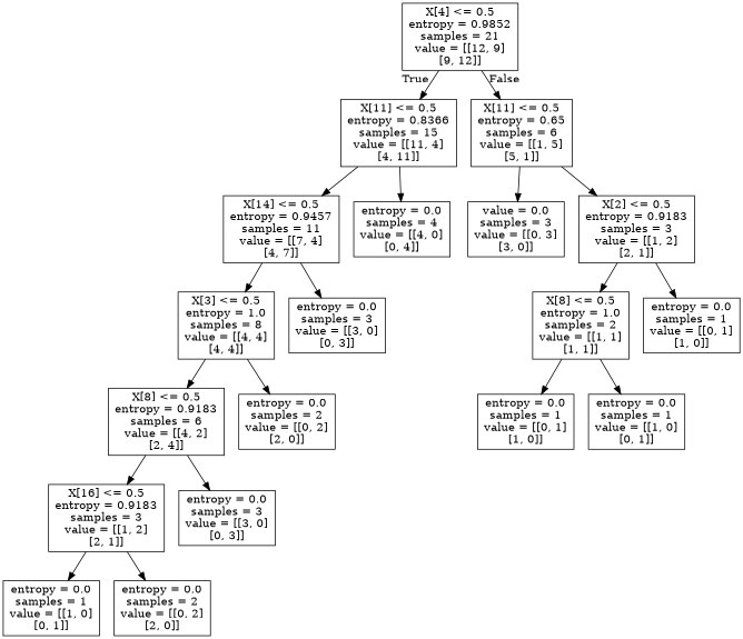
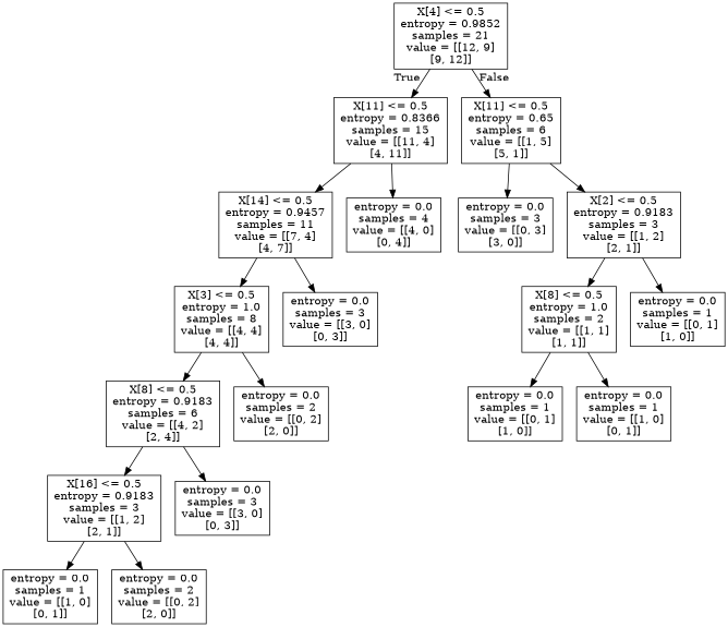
  digraph {
    node [shape=box]
    n1 [label="X[4] <= 0.5\nentropy = 0.9852\nsamples = 21\nvalue = [[12, 9]\n[9, 12]]"]
    n2 [label="X[11] <= 0.5\nentropy = 0.8366\nsamples = 15\nvalue = [[11, 4]\n[4, 11]]"]
    n3 [label="X[11] <= 0.5\nentropy = 0.65\nsamples = 6\nvalue = [[1, 5]\n[5, 1]]"]
    n4 [label="X[14] <= 0.5\nentropy = 0.9457\nsamples = 11\nvalue = [[7, 4]\n[4, 7]]"]
    n5 [label="entropy = 0.0\nsamples = 4\nvalue = [[4, 0]\n[0, 4]]"]
    n6 [label="X[3] <= 0.5\nentropy = 1.0\nsamples = 8\nvalue = [[4, 4]\n[4, 4]]"]
    n7 [label="entropy = 0.0\nsamples = 3\nvalue = [[3, 0]\n[0, 3]]"]
    n8 [label="X[8] <= 0.5\nentropy = 0.9183\nsamples = 6\nvalue = [[4, 2]\n[2, 4]]"]
    n9 [label="entropy = 0.0\nsamples = 2\nvalue = [[0, 2]\n[2, 0]]"]
    n10 [label="X[16] <= 0.5\nentropy = 0.9183\nsamples = 3\nvalue = [[1, 2]\n[2, 1]]"]
    n11 [label="entropy = 0.0\nsamples = 3\nvalue = [[3, 0]\n[0, 3]]"]
    n12 [label="entropy = 0.0\nsamples = 1\nvalue = [[1, 0]\n[0, 1]]"]
    n13 [label="entropy = 0.0\nsamples = 2\nvalue = [[0, 2]\n[2, 0]]"]
-   n14 [label="value = 0.0\nsamples = 3\nvalue = [[0, 3]\n[3, 0]]"]
+   n14 [label="entropy = 0.0\nsamples = 3\nvalue = [[0, 3]\n[3, 0]]"]
    n15 [label="X[2] <= 0.5\nentropy = 0.9183\nsamples = 3\nvalue = [[1, 2]\n[2, 1]]"]
    n16 [label="X[8] <= 0.5\nentropy = 1.0\nsamples = 2\nvalue = [[1, 1]\n[1, 1]]"]
    n17 [label="entropy = 0.0\nsamples = 1\nvalue = [[0, 1]\n[1, 0]]"]
    n18 [label="entropy = 0.0\nsamples = 1\nvalue = [[0, 1]\n[1, 0]]"]
    n19 [label="entropy = 0.0\nsamples = 1\nvalue = [[1, 0]\n[0, 1]]"]
    n1 -> n2 [headlabel=True labelangle=45 labeldistance=2.5]
    n1 -> n3 [headlabel=False labelangle=-45 labeldistance=2.5]
    n2 -> n4
    n2 -> n5
    n3 -> n14
    n3 -> n15
    n4 -> n6
    n4 -> n7
    n6 -> n8
    n6 -> n9
    n8 -> n10
    n8 -> n11
    n10 -> n12
    n10 -> n13
    n15 -> n16
    n15 -> n17
    n16 -> n18
    n16 -> n19
  }
